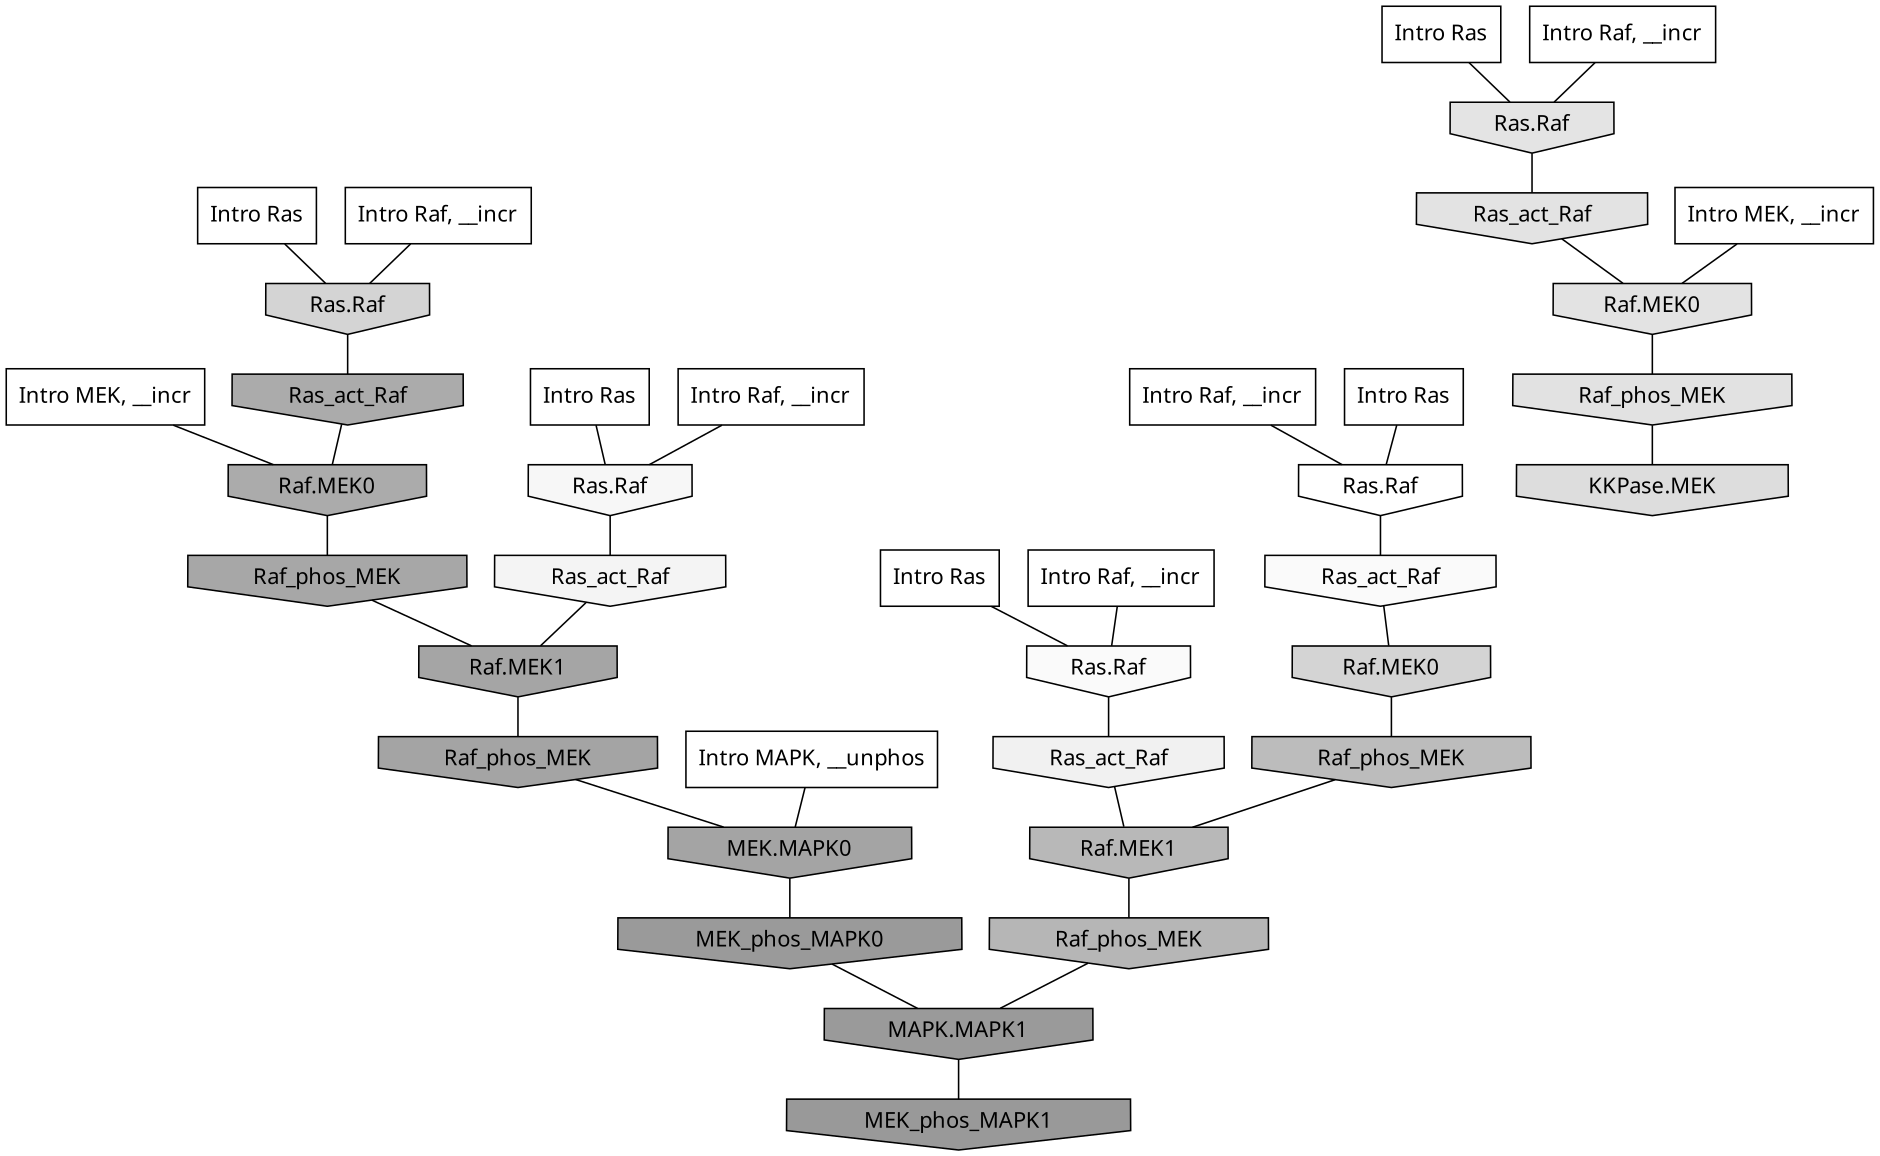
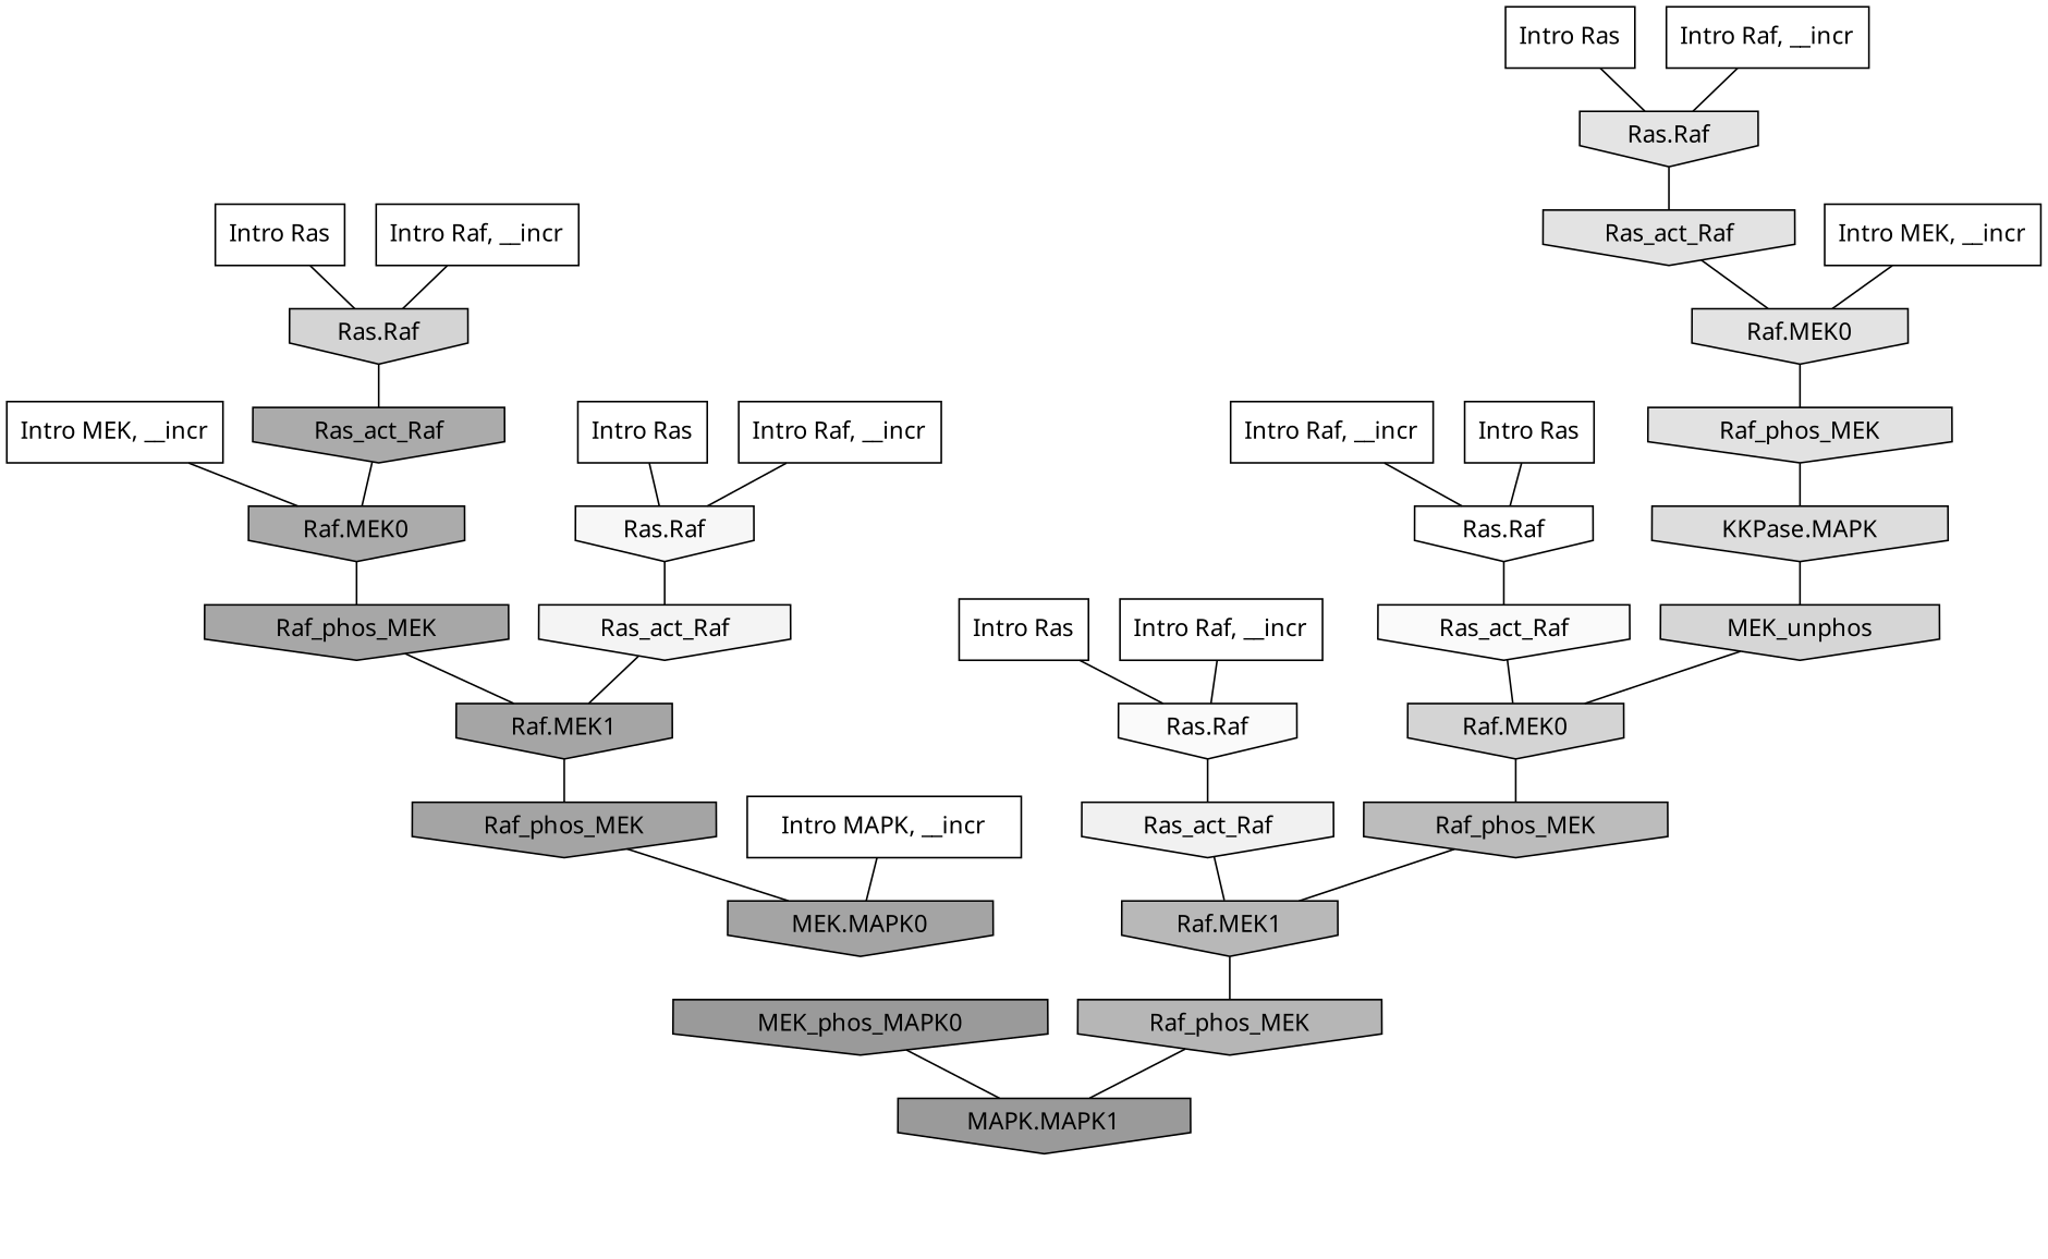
  digraph {
    rankdir=TB
    ranksep=0.30
    node [fillcolor="0.000 0.000 1.000" fontname="CMU Serif" shape=invhouse style=filled]
    edge [color="0.000 0.000 0.000" dir=none fontname="CMU Serif"]
    n1 [label="Intro Ras" shape=rectangle]
    n2 [fillcolor="0.000 0.000 0.831" label="Ras.Raf"]
    n3 [fillcolor="0.000 0.000 0.670" label=Ras_act_Raf]
    n4 [label="Intro Ras" shape=rectangle]
    n5 [fillcolor="0.000 0.000 0.980" label="Ras.Raf"]
    n6 [fillcolor="0.000 0.000 0.942" label=Ras_act_Raf]
    n7 [label="Intro Ras" shape=rectangle]
    n8 [fillcolor="0.000 0.000 0.892" label="Ras.Raf"]
    n9 [fillcolor="0.000 0.000 0.890" label=Ras_act_Raf]
    n10 [label="Intro Ras" shape=rectangle]
    n11 [label="Ras.Raf"]
    n12 [fillcolor="0.000 0.000 0.977" label=Ras_act_Raf]
    n13 [label="Intro Ras" shape=rectangle]
    n14 [fillcolor="0.000 0.000 0.968" label="Ras.Raf"]
    n15 [fillcolor="0.000 0.000 0.956" label=Ras_act_Raf]
    n16 [label="Intro Raf, __incr" shape=rectangle]
    n17 [label="Intro Raf, __incr" shape=rectangle]
    n18 [label="Intro Raf, __incr" shape=rectangle]
    n19 [label="Intro Raf, __incr" shape=rectangle]
    n20 [label="Intro Raf, __incr" shape=rectangle]
    n21 [label="Intro MEK, __incr" shape=rectangle]
    n22 [fillcolor="0.000 0.000 0.670" label="Raf.MEK0"]
    n23 [fillcolor="0.000 0.000 0.654" label=Raf_phos_MEK]
    n24 [label="Intro MEK, __incr" shape=rectangle]
    n25 [fillcolor="0.000 0.000 0.890" label="Raf.MEK0"]
    n26 [fillcolor="0.000 0.000 0.883" label=Raf_phos_MEK]
-   n27 [label="Intro MAPK, __unphos" shape=rectangle]
+   n27 [label="Intro MAPK, __incr" shape=rectangle]
    n28 [fillcolor="0.000 0.000 0.641" label="MEK.MAPK0"]
    n29 [fillcolor="0.000 0.000 0.604" label=MEK_phos_MAPK0]
-   n30 [fillcolor="0.000 0.000 0.866" label="KKPase.MEK"]
+   n30 [fillcolor="0.000 0.000 0.866" label="KKPase.MAPK"]
+   n31 [fillcolor="0.000 0.000 0.837" label=MEK_unphos]
    n32 [fillcolor="0.000 0.000 0.830" label="Raf.MEK0"]
    n33 [fillcolor="0.000 0.000 0.721" label="Raf.MEK1"]
    n34 [fillcolor="0.000 0.000 0.735" label=Raf_phos_MEK]
    n35 [fillcolor="0.000 0.000 0.646" label="Raf.MEK1"]
    n36 [fillcolor="0.000 0.000 0.642" label=Raf_phos_MEK]
    n37 [fillcolor="0.000 0.000 0.711" label=Raf_phos_MEK]
    n38 [fillcolor="0.000 0.000 0.604" label="MAPK.MAPK1"]
-   n39 [fillcolor="0.000 0.000 0.600" label=MEK_phos_MAPK1]
    n1 -> n2
    n2 -> n3
    n3 -> n22
    n4 -> n5
    n5 -> n6
    n6 -> n33
    n7 -> n8
    n8 -> n9
    n9 -> n25
    n10 -> n11
    n11 -> n12
    n12 -> n32
    n13 -> n14
    n14 -> n15
    n15 -> n35
    n16 -> n2
    n17 -> n8
    n18 -> n5
    n19 -> n14
    n20 -> n11
    n21 -> n22
    n22 -> n23
    n23 -> n35
    n24 -> n25
    n25 -> n26
    n26 -> n30
    n27 -> n28
-   n28 -> n29
    n29 -> n38
+   n30 -> n31
+   n31 -> n32
    n32 -> n34
    n33 -> n37
    n34 -> n33
    n35 -> n36
    n36 -> n28
    n37 -> n38
-   n38 -> n39
  }
